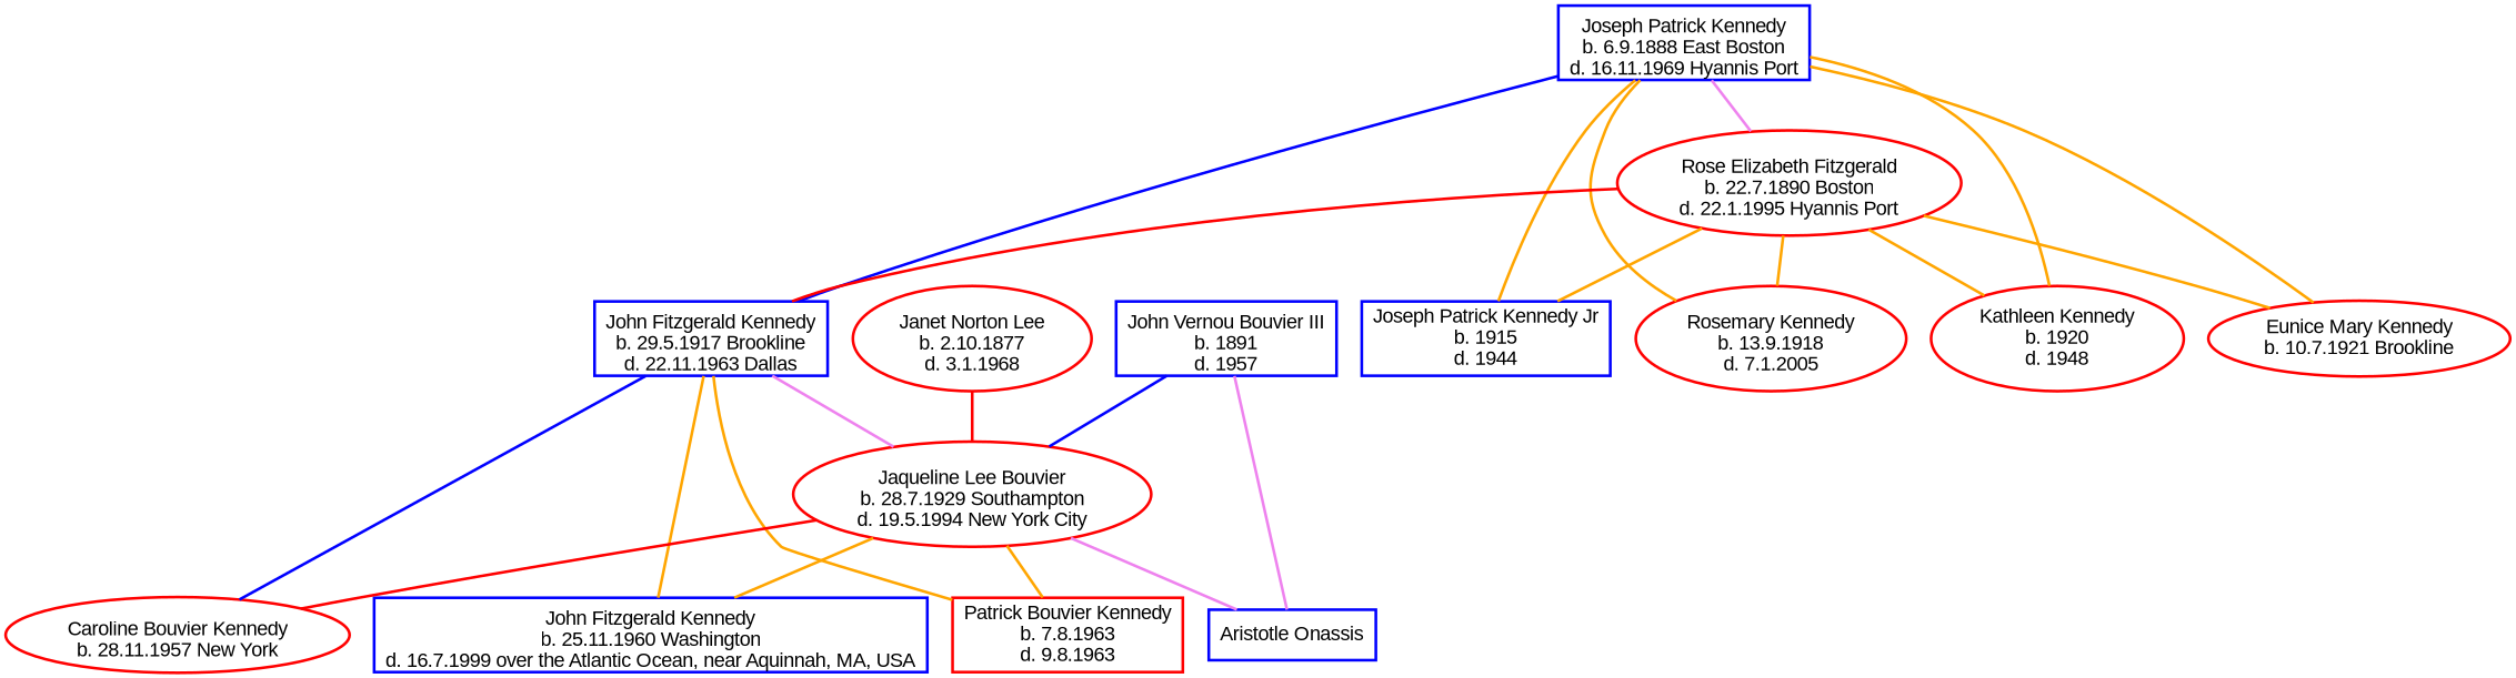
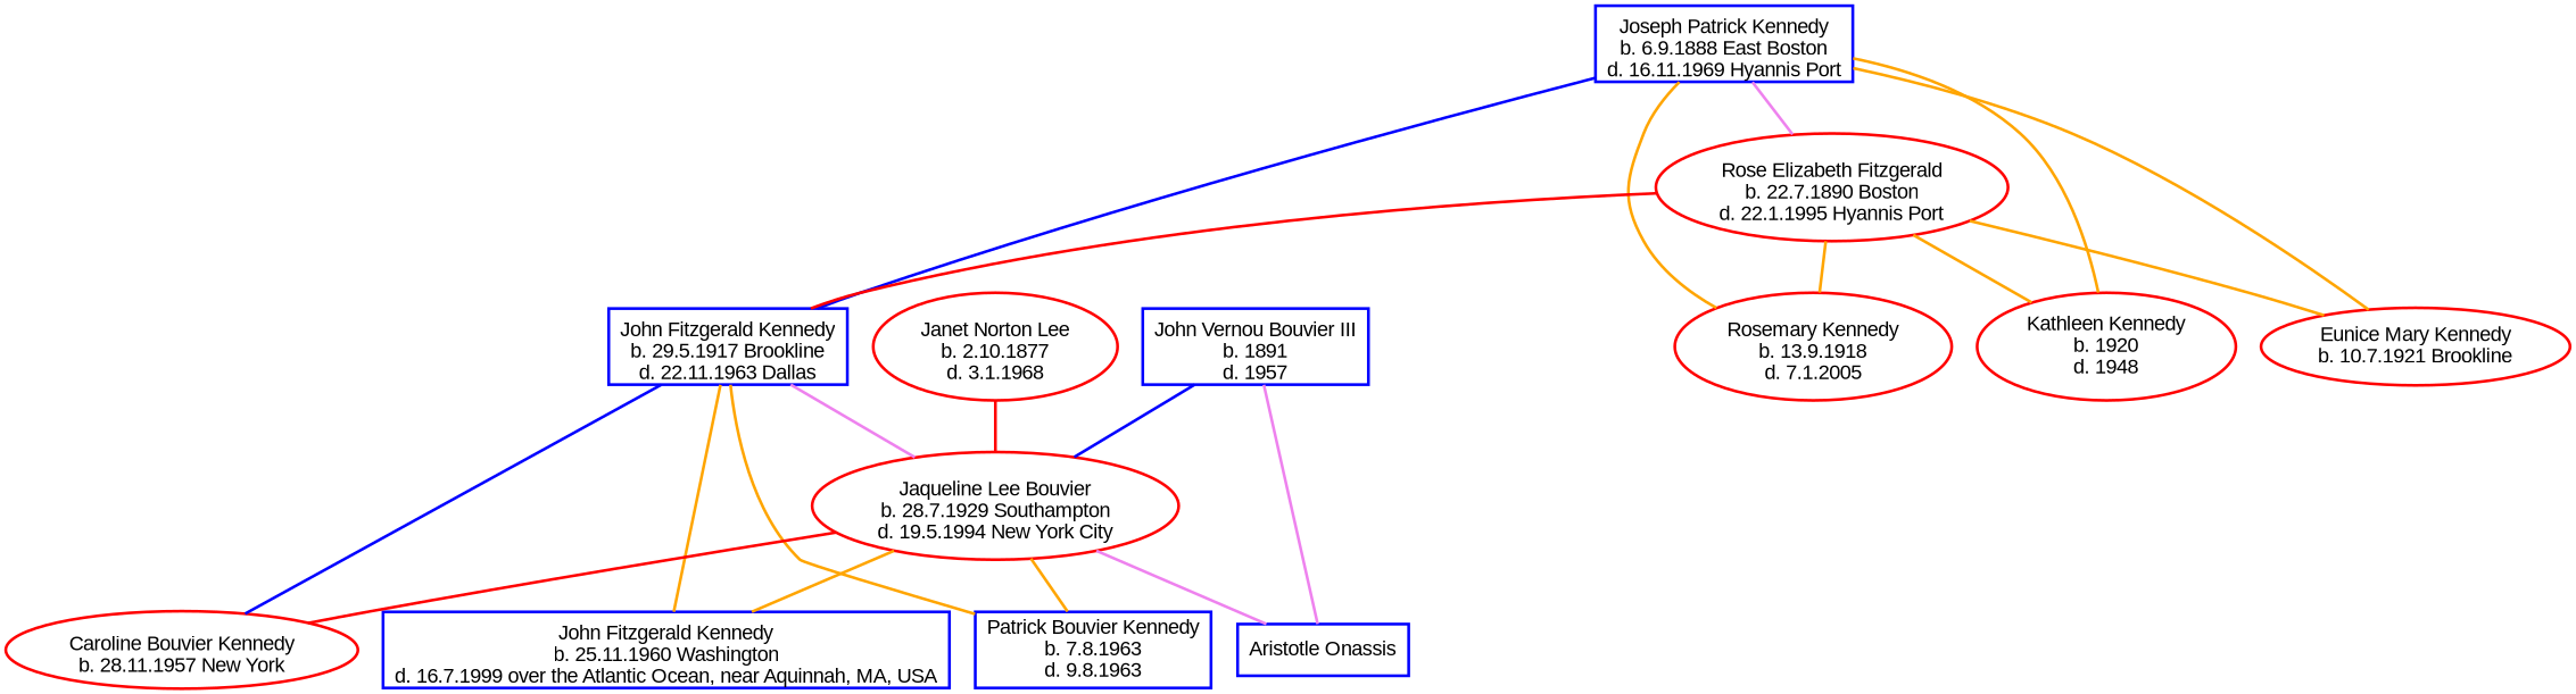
  graph {
    fontname="Liberation Sans"
    node [color=red fontname="Liberation Sans" labelloc=b shape=ellipse style=bold]
    edge [color=orange fontname="Liberation Sans" style=bold]
    n1 [label="Caroline Bouvier Kennedy\nb. 28.11.1957 New York"]
    n2 [color=blue label="John Fitzgerald Kennedy\nb. 29.5.1917 Brookline\nd. 22.11.1963 Dallas" shape=box]
    n3 [color=blue label="John Fitzgerald Kennedy\nb. 25.11.1960 Washington\nd. 16.7.1999 over the Atlantic Ocean, near Aquinnah, MA, USA" shape=box]
-   n4 [label="Patrick Bouvier Kennedy\nb. 7.8.1963\nd. 9.8.1963" shape=box labelloc=""]
+   n4 [color=blue label="Patrick Bouvier Kennedy\nb. 7.8.1963\nd. 9.8.1963" shape=box labelloc=""]
    n5 [label="Jaqueline Lee Bouvier\nb. 28.7.1929 Southampton\nd. 19.5.1994 New York City"]
    n6 [color=blue label="Aristotle Onassis" shape=box labelloc=""]
    n7 [color=blue label="Joseph Patrick Kennedy\nb. 6.9.1888 East Boston\nd. 16.11.1969 Hyannis Port" shape=box]
-   n8 [color=blue label="Joseph Patrick Kennedy Jr\nb. 1915\nd. 1944" shape=box labelloc=""]
    n9 [label="Rosemary Kennedy\nb. 13.9.1918\nd. 7.1.2005"]
    n10 [label="Kathleen Kennedy\nb. 1920\nd. 1948" labelloc=""]
    n11 [label="Eunice Mary Kennedy\nb. 10.7.1921 Brookline" labelloc=""]
    n12 [label="Rose Elizabeth Fitzgerald\nb. 22.7.1890 Boston\nd. 22.1.1995 Hyannis Port"]
    n13 [color=blue label="John Vernou Bouvier III\nb. 1891\nd. 1957" shape=box]
    n14 [label="Janet Norton Lee\nb. 2.10.1877\nd. 3.1.1968"]
    n2 -- n1 [color=blue]
    n2 -- n3
    n2 -- n4
    n2 -- n5 [color=violet]
    n5 -- n1 [color=red]
    n5 -- n3
    n5 -- n4
    n5 -- n6 [color=violet]
    n7 -- n2 [color=blue]
-   n7 -- n8
    n7 -- n9
    n7 -- n10
    n7 -- n11
    n7 -- n12 [color=violet]
    n12 -- n2 [color=red]
-   n12 -- n8
    n12 -- n9
    n12 -- n10
    n12 -- n11
    n13 -- n5 [color=blue]
    n13 -- n6 [color=violet]
    n14 -- n5 [color=red]
  }
